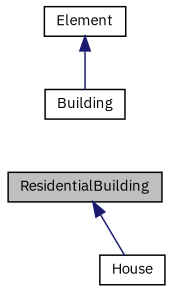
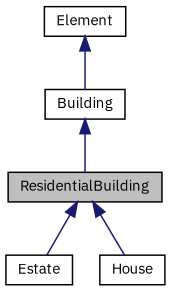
  digraph {
    fontname="IBM Plex Sans"
    node [color=black fillcolor=white fontname="IBM Plex Sans" fontsize=10 shape=record style=filled]
    edge [color=midnightblue dir=back fontname="IBM Plex Sans" fontsize=10 labelfontname=Helvetica labelfontsize=10 style=solid]
    n1 [fillcolor=grey75 fontcolor=black height=0.2 label=ResidentialBuilding width=0.4]
+   n2 [height=0.2 label=Estate width=0.4]
    n3 [height=0.2 label=House width=0.4]
    n4 [height=0.2 label=Building width=0.4]
    n5 [height=0.2 label=Element width=0.4]
+   n1 -> n2
    n1 -> n3
+   n4 -> n1
    n5 -> n4
  }
